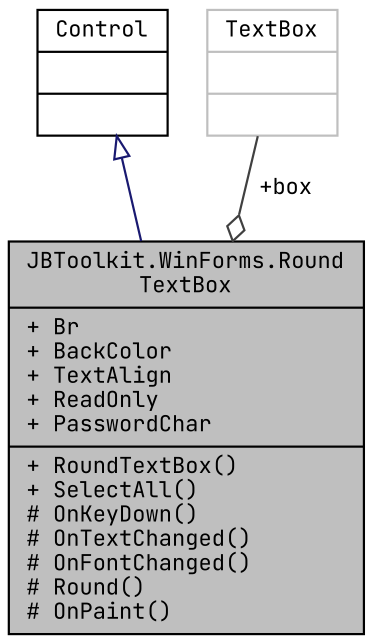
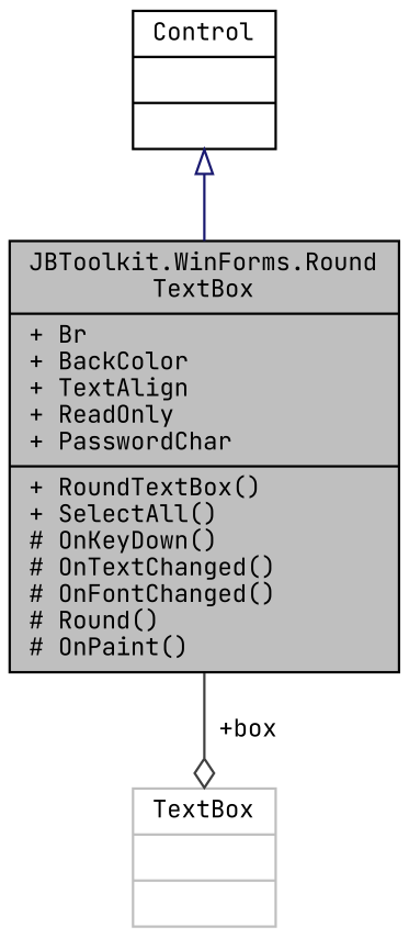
  digraph {
    fontname="JetBrains Mono"
    node [color=black fillcolor=white fontname="JetBrains Mono" fontsize=10 shape=record style=filled]
    edge [fontname="JetBrains Mono" fontsize=10 labelfontname=Helvetica labelfontsize=10 style=solid]
    n1 [fillcolor=grey75 fontcolor=black height=0.2 label="{JBToolkit.WinForms.Round\lTextBox\n|+ Br\l+ BackColor\l+ TextAlign\l+ ReadOnly\l+ PasswordChar\l|+ RoundTextBox()\l+ SelectAll()\l# OnKeyDown()\l# OnTextChanged()\l# OnFontChanged()\l# Round()\l# OnPaint()\l}" width=0.4]
    n2 [height=0.2 label="{Control\n||}" width=0.4]
    n3 [color=grey75 height=0.2 label="{TextBox\n||}" width=0.4]
    n2 -> n1 [arrowtail=onormal color=midnightblue dir=back]
-   n3 -> n1 [arrowhead=odiamond color=grey25 label=" +box"]
+   n1 -> n3 [arrowhead=odiamond color=grey25 label=" +box"]
  }
